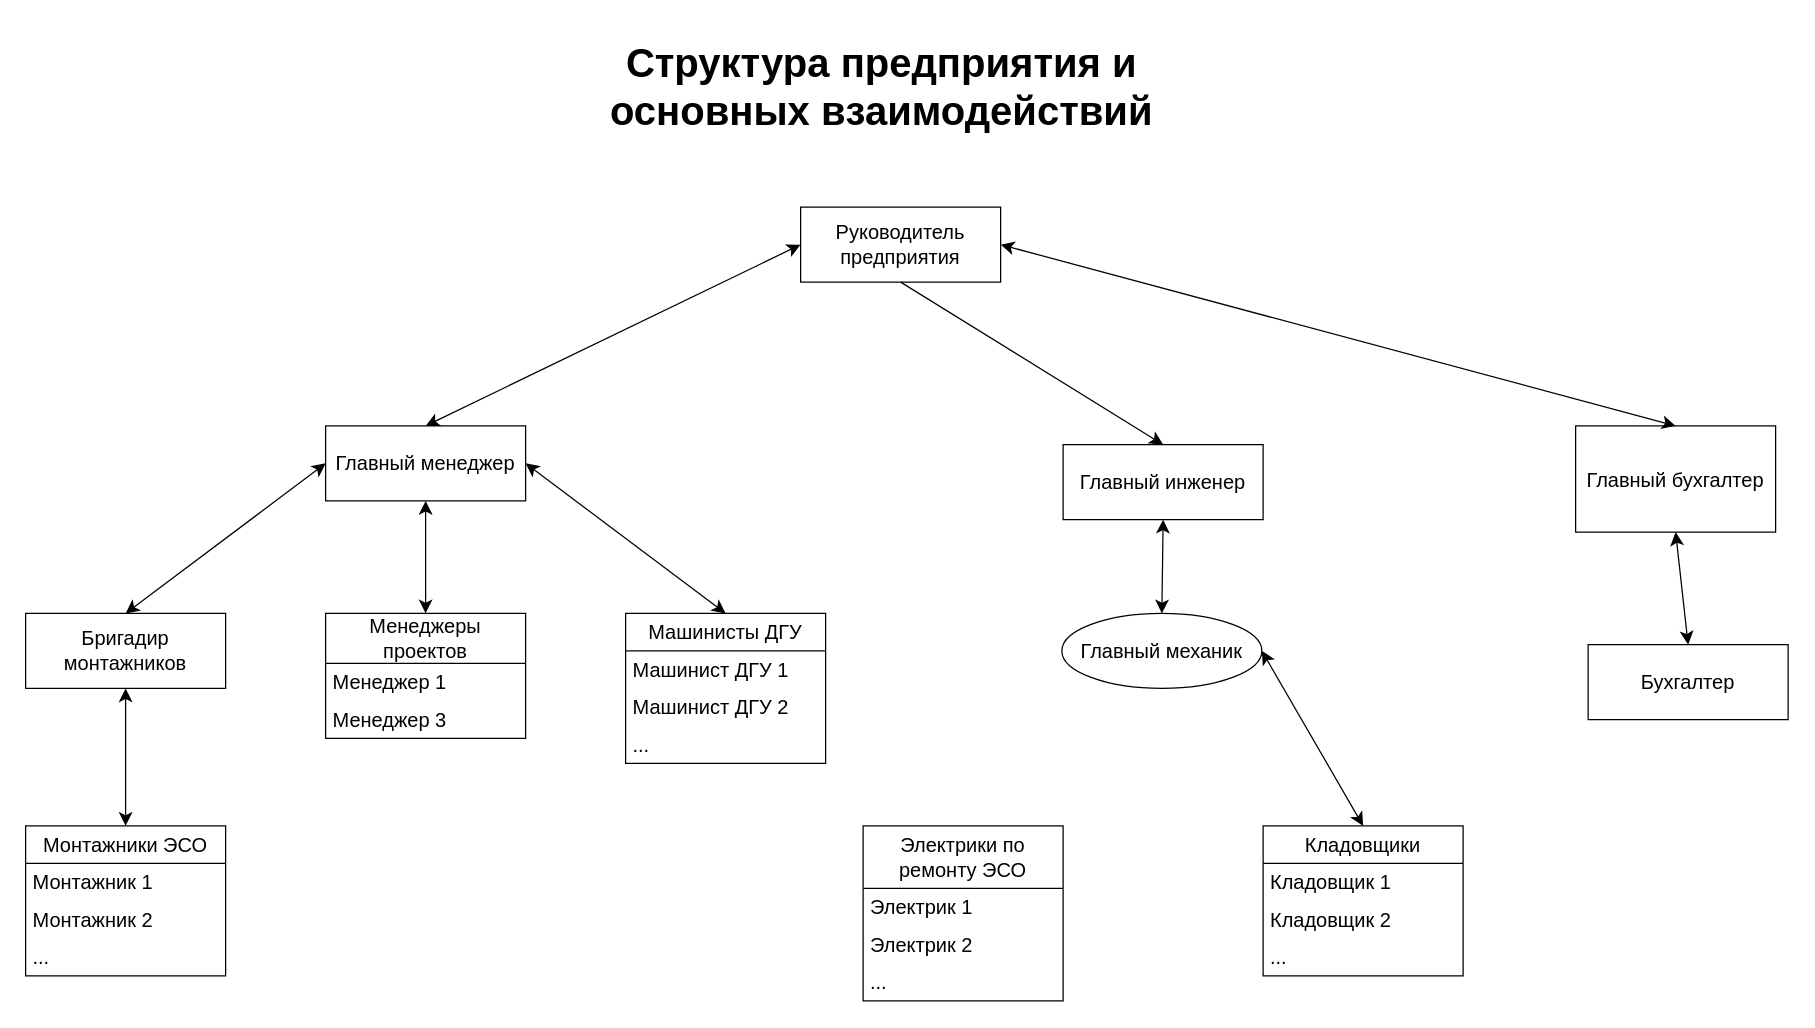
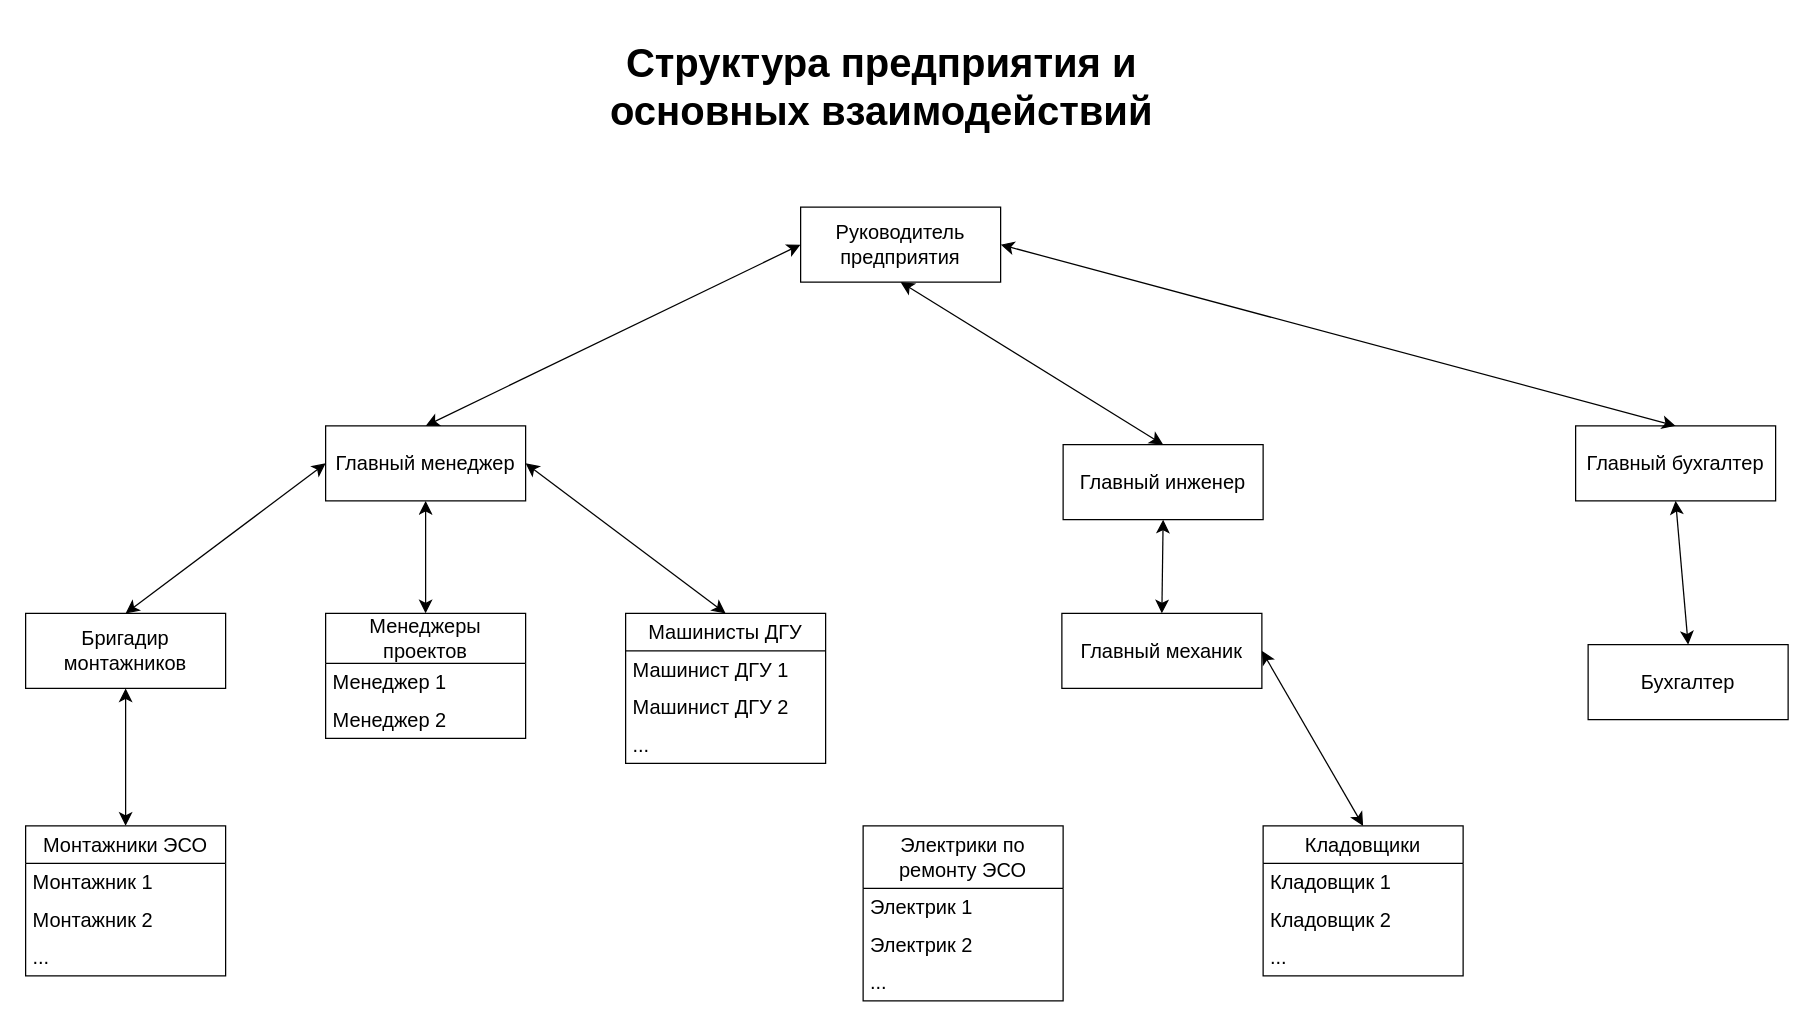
  <mxCell id="0" />
  <mxCell id="1" parent="0" />
  <mxCell id="2" value="Руководитель предприятия" style="rounded=0;whiteSpace=wrap;html=1;fontSize=16;" vertex="1" parent="1"><mxGeometry x="640" y="165" width="160" height="60" as="geometry" /></mxCell>
  <mxCell id="3" value="Главный инженер" style="rounded=0;whiteSpace=wrap;html=1;fontSize=16;" vertex="1" parent="1"><mxGeometry x="850" y="355" width="160" height="60" as="geometry" /></mxCell>
- <mxCell id="4" value="Главный бухгалтер" style="rounded=0;whiteSpace=wrap;html=1;fontSize=16;" vertex="1" parent="1"><mxGeometry x="1260" y="340" width="160" height="85" as="geometry" /></mxCell>
+ <mxCell id="4" value="Главный бухгалтер" style="rounded=0;whiteSpace=wrap;html=1;fontSize=16;" vertex="1" parent="1"><mxGeometry x="1260" y="340" width="160" height="60" as="geometry" /></mxCell>
  <mxCell id="5" value="Главный менеджер" style="rounded=0;whiteSpace=wrap;html=1;fontSize=16;" vertex="1" parent="1"><mxGeometry x="260" y="340" width="160" height="60" as="geometry" /></mxCell>
  <mxCell id="6" value="&lt;h1&gt;Структура предприятия и основных взаимодействий&lt;/h1&gt;&lt;p&gt;&lt;br&gt;&lt;/p&gt;" style="text;html=1;strokeColor=none;fillColor=none;spacing=5;spacingTop=-20;whiteSpace=wrap;overflow=hidden;rounded=0;fontSize=16;align=center;" vertex="1" parent="1"><mxGeometry x="474" y="20" width="462" height="100" as="geometry" /></mxCell>
  <mxCell id="7" value="Бригадир монтажников" style="rounded=0;whiteSpace=wrap;html=1;fontSize=16;" vertex="1" parent="1"><mxGeometry x="20" y="490" width="160" height="60" as="geometry" /></mxCell>
  <mxCell id="8" value="Менеджеры проектов" style="swimlane;fontStyle=0;childLayout=stackLayout;horizontal=1;startSize=40;horizontalStack=0;resizeParent=1;resizeParentMax=0;resizeLast=0;collapsible=1;marginBottom=0;whiteSpace=wrap;html=1;fontSize=16;" vertex="1" parent="1"><mxGeometry x="260" y="490" width="160" height="100" as="geometry" /></mxCell>
  <mxCell id="9" value="Менеджер 1" style="text;strokeColor=none;fillColor=none;align=left;verticalAlign=middle;spacingLeft=4;spacingRight=4;overflow=hidden;points=[[0,0.5],[1,0.5]];portConstraint=eastwest;rotatable=0;whiteSpace=wrap;html=1;fontSize=16;" vertex="1" parent="8"><mxGeometry y="40" width="160" height="30" as="geometry" /></mxCell>
- <mxCell id="10" value="Менеджер 3" style="text;strokeColor=none;fillColor=none;align=left;verticalAlign=middle;spacingLeft=4;spacingRight=4;overflow=hidden;points=[[0,0.5],[1,0.5]];portConstraint=eastwest;rotatable=0;whiteSpace=wrap;html=1;fontSize=16;" vertex="1" parent="8"><mxGeometry y="70" width="160" height="30" as="geometry" /></mxCell>
+ <mxCell id="10" value="Менеджер 2" style="text;strokeColor=none;fillColor=none;align=left;verticalAlign=middle;spacingLeft=4;spacingRight=4;overflow=hidden;points=[[0,0.5],[1,0.5]];portConstraint=eastwest;rotatable=0;whiteSpace=wrap;html=1;fontSize=16;" vertex="1" parent="8"><mxGeometry y="70" width="160" height="30" as="geometry" /></mxCell>
  <mxCell id="11" value="Монтажники ЭСО" style="swimlane;fontStyle=0;childLayout=stackLayout;horizontal=1;startSize=30;horizontalStack=0;resizeParent=1;resizeParentMax=0;resizeLast=0;collapsible=1;marginBottom=0;whiteSpace=wrap;html=1;fontSize=16;" vertex="1" parent="1"><mxGeometry x="20" y="660" width="160" height="120" as="geometry" /></mxCell>
  <mxCell id="12" value="Монтажник 1" style="text;strokeColor=none;fillColor=none;align=left;verticalAlign=middle;spacingLeft=4;spacingRight=4;overflow=hidden;points=[[0,0.5],[1,0.5]];portConstraint=eastwest;rotatable=0;whiteSpace=wrap;html=1;fontSize=16;" vertex="1" parent="11"><mxGeometry y="30" width="160" height="30" as="geometry" /></mxCell>
  <mxCell id="13" value="Монтажник 2" style="text;strokeColor=none;fillColor=none;align=left;verticalAlign=middle;spacingLeft=4;spacingRight=4;overflow=hidden;points=[[0,0.5],[1,0.5]];portConstraint=eastwest;rotatable=0;whiteSpace=wrap;html=1;fontSize=16;" vertex="1" parent="11"><mxGeometry y="60" width="160" height="30" as="geometry" /></mxCell>
  <mxCell id="14" value="..." style="text;strokeColor=none;fillColor=none;align=left;verticalAlign=middle;spacingLeft=4;spacingRight=4;overflow=hidden;points=[[0,0.5],[1,0.5]];portConstraint=eastwest;rotatable=0;whiteSpace=wrap;html=1;fontSize=16;" vertex="1" parent="11"><mxGeometry y="90" width="160" height="30" as="geometry" /></mxCell>
  <mxCell id="15" value="Машинисты ДГУ" style="swimlane;fontStyle=0;childLayout=stackLayout;horizontal=1;startSize=30;horizontalStack=0;resizeParent=1;resizeParentMax=0;resizeLast=0;collapsible=1;marginBottom=0;whiteSpace=wrap;html=1;fontSize=16;" vertex="1" parent="1"><mxGeometry x="500" y="490" width="160" height="120" as="geometry" /></mxCell>
  <mxCell id="16" value="Машинист ДГУ 1" style="text;strokeColor=none;fillColor=none;align=left;verticalAlign=middle;spacingLeft=4;spacingRight=4;overflow=hidden;points=[[0,0.5],[1,0.5]];portConstraint=eastwest;rotatable=0;whiteSpace=wrap;html=1;fontSize=16;" vertex="1" parent="15"><mxGeometry y="30" width="160" height="30" as="geometry" /></mxCell>
  <mxCell id="17" value="Машинист ДГУ 2" style="text;strokeColor=none;fillColor=none;align=left;verticalAlign=middle;spacingLeft=4;spacingRight=4;overflow=hidden;points=[[0,0.5],[1,0.5]];portConstraint=eastwest;rotatable=0;whiteSpace=wrap;html=1;fontSize=16;" vertex="1" parent="15"><mxGeometry y="60" width="160" height="30" as="geometry" /></mxCell>
  <mxCell id="18" value="..." style="text;strokeColor=none;fillColor=none;align=left;verticalAlign=middle;spacingLeft=4;spacingRight=4;overflow=hidden;points=[[0,0.5],[1,0.5]];portConstraint=eastwest;rotatable=0;whiteSpace=wrap;html=1;fontSize=16;" vertex="1" parent="15"><mxGeometry y="90" width="160" height="30" as="geometry" /></mxCell>
  <mxCell id="19" value="Бухгалтер" style="rounded=0;whiteSpace=wrap;html=1;fontSize=16;" vertex="1" parent="1"><mxGeometry x="1270" y="515" width="160" height="60" as="geometry" /></mxCell>
- <mxCell id="20" value="Главный механик" style="ellipse;whiteSpace=wrap;html=1;fontSize=16;" vertex="1" parent="1"><mxGeometry x="849" y="490" width="160" height="60" as="geometry" /></mxCell>
+ <mxCell id="20" value="Главный механик" style="rounded=0;whiteSpace=wrap;html=1;fontSize=16;" vertex="1" parent="1"><mxGeometry x="849" y="490" width="160" height="60" as="geometry" /></mxCell>
  <mxCell id="21" value="Кладовщики" style="swimlane;fontStyle=0;childLayout=stackLayout;horizontal=1;startSize=30;horizontalStack=0;resizeParent=1;resizeParentMax=0;resizeLast=0;collapsible=1;marginBottom=0;whiteSpace=wrap;html=1;fontSize=16;" vertex="1" parent="1"><mxGeometry x="1010" y="660" width="160" height="120" as="geometry" /></mxCell>
  <mxCell id="22" value="Кладовщик 1" style="text;strokeColor=none;fillColor=none;align=left;verticalAlign=middle;spacingLeft=4;spacingRight=4;overflow=hidden;points=[[0,0.5],[1,0.5]];portConstraint=eastwest;rotatable=0;whiteSpace=wrap;html=1;fontSize=16;" vertex="1" parent="21"><mxGeometry y="30" width="160" height="30" as="geometry" /></mxCell>
  <mxCell id="23" value="Кладовщик 2" style="text;strokeColor=none;fillColor=none;align=left;verticalAlign=middle;spacingLeft=4;spacingRight=4;overflow=hidden;points=[[0,0.5],[1,0.5]];portConstraint=eastwest;rotatable=0;whiteSpace=wrap;html=1;fontSize=16;" vertex="1" parent="21"><mxGeometry y="60" width="160" height="30" as="geometry" /></mxCell>
  <mxCell id="24" value="..." style="text;strokeColor=none;fillColor=none;align=left;verticalAlign=middle;spacingLeft=4;spacingRight=4;overflow=hidden;points=[[0,0.5],[1,0.5]];portConstraint=eastwest;rotatable=0;whiteSpace=wrap;html=1;fontSize=16;" vertex="1" parent="21"><mxGeometry y="90" width="160" height="30" as="geometry" /></mxCell>
  <mxCell id="25" value="Электрики по ремонту ЭСО" style="swimlane;fontStyle=0;childLayout=stackLayout;horizontal=1;startSize=50;horizontalStack=0;resizeParent=1;resizeParentMax=0;resizeLast=0;collapsible=1;marginBottom=0;whiteSpace=wrap;html=1;fontSize=16;" vertex="1" parent="1"><mxGeometry x="690" y="660" width="160" height="140" as="geometry" /></mxCell>
  <mxCell id="26" value="Электрик 1" style="text;strokeColor=none;fillColor=none;align=left;verticalAlign=middle;spacingLeft=4;spacingRight=4;overflow=hidden;points=[[0,0.5],[1,0.5]];portConstraint=eastwest;rotatable=0;whiteSpace=wrap;html=1;fontSize=16;" vertex="1" parent="25"><mxGeometry y="50" width="160" height="30" as="geometry" /></mxCell>
  <mxCell id="27" value="Электрик 2" style="text;strokeColor=none;fillColor=none;align=left;verticalAlign=middle;spacingLeft=4;spacingRight=4;overflow=hidden;points=[[0,0.5],[1,0.5]];portConstraint=eastwest;rotatable=0;whiteSpace=wrap;html=1;fontSize=16;" vertex="1" parent="25"><mxGeometry y="80" width="160" height="30" as="geometry" /></mxCell>
  <mxCell id="28" value="..." style="text;strokeColor=none;fillColor=none;align=left;verticalAlign=middle;spacingLeft=4;spacingRight=4;overflow=hidden;points=[[0,0.5],[1,0.5]];portConstraint=eastwest;rotatable=0;whiteSpace=wrap;html=1;fontSize=16;" vertex="1" parent="25"><mxGeometry y="110" width="160" height="30" as="geometry" /></mxCell>
  <mxCell id="29" value="" style="endArrow=classic;startArrow=classic;html=1;rounded=0;fontSize=12;startSize=8;endSize=8;curved=1;entryX=0;entryY=0.5;entryDx=0;entryDy=0;exitX=0.5;exitY=0;exitDx=0;exitDy=0;" edge="1" parent="1" source="5" target="2"><mxGeometry width="50" height="50" relative="1" as="geometry"><mxPoint x="760" y="440" as="sourcePoint" /><mxPoint x="810" y="390" as="targetPoint" /></mxGeometry></mxCell>
- <mxCell id="30" value="" style="endArrow=none;startArrow=classic;html=1;rounded=0;fontSize=12;startSize=8;endSize=8;curved=1;entryX=0.5;entryY=1;entryDx=0;entryDy=0;exitX=0.5;exitY=0;exitDx=0;exitDy=0;" edge="1" parent="1" source="3" target="2"><mxGeometry width="50" height="50" relative="1" as="geometry"><mxPoint x="760" y="440" as="sourcePoint" /><mxPoint x="810" y="390" as="targetPoint" /></mxGeometry></mxCell>
+ <mxCell id="30" value="" style="endArrow=classic;startArrow=classic;html=1;rounded=0;fontSize=12;startSize=8;endSize=8;curved=1;entryX=0.5;entryY=1;entryDx=0;entryDy=0;exitX=0.5;exitY=0;exitDx=0;exitDy=0;" edge="1" parent="1" source="3" target="2"><mxGeometry width="50" height="50" relative="1" as="geometry"><mxPoint x="760" y="440" as="sourcePoint" /><mxPoint x="810" y="390" as="targetPoint" /></mxGeometry></mxCell>
  <mxCell id="31" value="" style="endArrow=classic;startArrow=classic;html=1;rounded=0;fontSize=12;startSize=8;endSize=8;curved=1;entryX=1;entryY=0.5;entryDx=0;entryDy=0;exitX=0.5;exitY=0;exitDx=0;exitDy=0;" edge="1" parent="1" source="4" target="2"><mxGeometry width="50" height="50" relative="1" as="geometry"><mxPoint x="760" y="440" as="sourcePoint" /><mxPoint x="810" y="390" as="targetPoint" /></mxGeometry></mxCell>
  <mxCell id="32" value="" style="endArrow=classic;startArrow=classic;html=1;rounded=0;fontSize=12;startSize=8;endSize=8;curved=1;entryX=0.5;entryY=1;entryDx=0;entryDy=0;exitX=0.5;exitY=0;exitDx=0;exitDy=0;" edge="1" parent="1" source="19" target="4"><mxGeometry width="50" height="50" relative="1" as="geometry"><mxPoint x="760" y="450" as="sourcePoint" /><mxPoint x="810" y="400" as="targetPoint" /></mxGeometry></mxCell>
  <mxCell id="33" value="" style="endArrow=classic;startArrow=classic;html=1;rounded=0;fontSize=12;startSize=8;endSize=8;curved=1;entryX=0.5;entryY=1;entryDx=0;entryDy=0;exitX=0.5;exitY=0;exitDx=0;exitDy=0;" edge="1" parent="1" source="20" target="3"><mxGeometry width="50" height="50" relative="1" as="geometry"><mxPoint x="760" y="450" as="sourcePoint" /><mxPoint x="810" y="400" as="targetPoint" /></mxGeometry></mxCell>
  <mxCell id="34" value="" style="endArrow=classic;startArrow=classic;html=1;rounded=0;fontSize=12;startSize=8;endSize=8;curved=1;entryX=0.5;entryY=0;entryDx=0;entryDy=0;exitX=1;exitY=0.5;exitDx=0;exitDy=0;" edge="1" parent="1" source="20" target="21"><mxGeometry width="50" height="50" relative="1" as="geometry"><mxPoint x="930" y="560" as="sourcePoint" /><mxPoint x="810" y="400" as="targetPoint" /></mxGeometry></mxCell>
  <mxCell id="35" value="" style="endArrow=classic;startArrow=classic;html=1;rounded=0;fontSize=12;startSize=8;endSize=8;curved=1;entryX=0;entryY=0.5;entryDx=0;entryDy=0;exitX=0.5;exitY=0;exitDx=0;exitDy=0;" edge="1" parent="1" source="7" target="5"><mxGeometry width="50" height="50" relative="1" as="geometry"><mxPoint x="670" y="570" as="sourcePoint" /><mxPoint x="720" y="520" as="targetPoint" /></mxGeometry></mxCell>
  <mxCell id="36" value="" style="endArrow=classic;startArrow=classic;html=1;rounded=0;fontSize=12;startSize=8;endSize=8;curved=1;entryX=0.5;entryY=1;entryDx=0;entryDy=0;exitX=0.5;exitY=0;exitDx=0;exitDy=0;" edge="1" parent="1" source="8" target="5"><mxGeometry width="50" height="50" relative="1" as="geometry"><mxPoint x="670" y="570" as="sourcePoint" /><mxPoint x="720" y="520" as="targetPoint" /></mxGeometry></mxCell>
  <mxCell id="37" value="" style="endArrow=classic;startArrow=classic;html=1;rounded=0;fontSize=12;startSize=8;endSize=8;curved=1;entryX=1;entryY=0.5;entryDx=0;entryDy=0;exitX=0.5;exitY=0;exitDx=0;exitDy=0;" edge="1" parent="1" source="15" target="5"><mxGeometry width="50" height="50" relative="1" as="geometry"><mxPoint x="670" y="570" as="sourcePoint" /><mxPoint x="720" y="520" as="targetPoint" /></mxGeometry></mxCell>
  <mxCell id="38" value="" style="endArrow=classic;startArrow=classic;html=1;rounded=0;fontSize=12;startSize=8;endSize=8;curved=1;entryX=0.5;entryY=1;entryDx=0;entryDy=0;exitX=0.5;exitY=0;exitDx=0;exitDy=0;" edge="1" parent="1" source="11" target="7"><mxGeometry width="50" height="50" relative="1" as="geometry"><mxPoint x="670" y="570" as="sourcePoint" /><mxPoint x="720" y="520" as="targetPoint" /></mxGeometry></mxCell>
